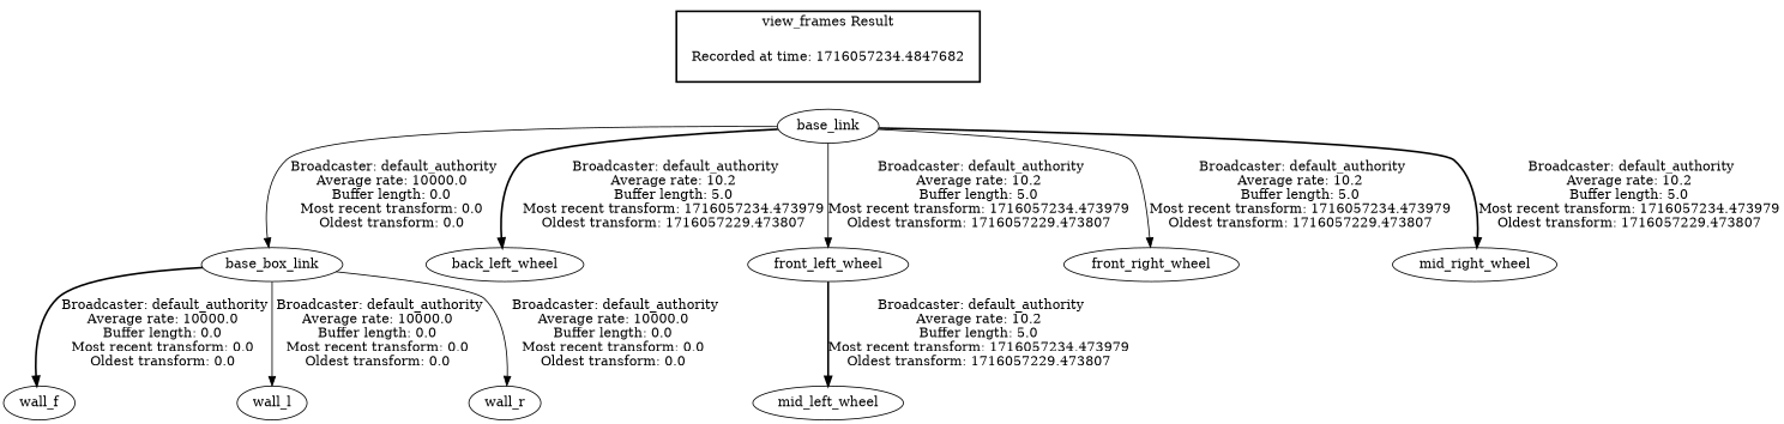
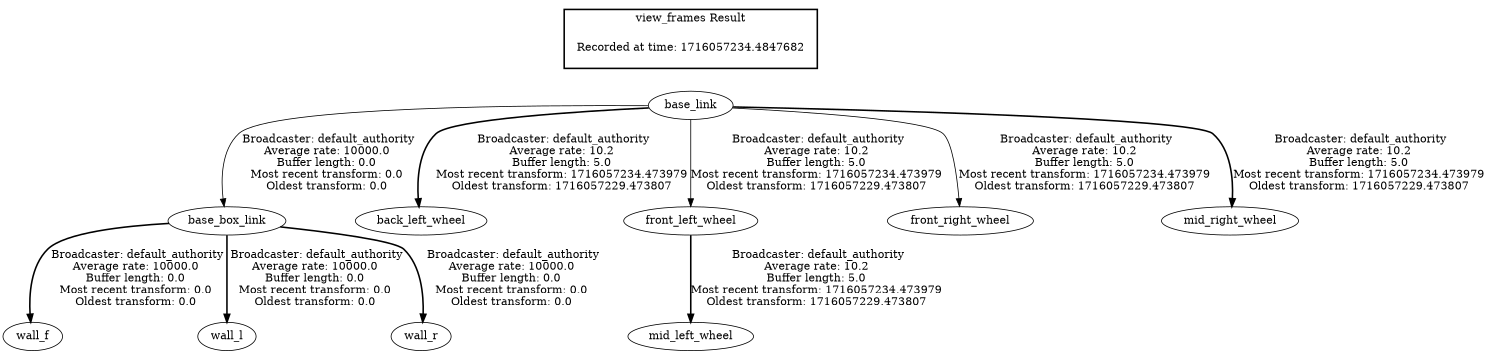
  digraph {
    edge [style=bold]
    "Recorded at time: 1716057234.4847682" [shape=plaintext]
    base_link
    base_box_link
    back_left_wheel
    front_left_wheel
    front_right_wheel
    mid_right_wheel
    wall_f
    wall_l
    wall_r
    mid_left_wheel
    subgraph cluster_1 {
      color=black
      label="view_frames Result"
      style=bold
      "Recorded at time: 1716057234.4847682"
    }
    "Recorded at time: 1716057234.4847682" -> base_link [style=invis]
    base_link -> base_box_link [label=" Broadcaster: default_authority\nAverage rate: 10000.0\nBuffer length: 0.0\nMost recent transform: 0.0\nOldest transform: 0.0\n" style=solid]
    base_link -> back_left_wheel [label=" Broadcaster: default_authority\nAverage rate: 10.2\nBuffer length: 5.0\nMost recent transform: 1716057234.473979\nOldest transform: 1716057229.473807\n"]
    base_link -> front_left_wheel [label=" Broadcaster: default_authority\nAverage rate: 10.2\nBuffer length: 5.0\nMost recent transform: 1716057234.473979\nOldest transform: 1716057229.473807\n" style=solid]
    base_link -> front_right_wheel [label=" Broadcaster: default_authority\nAverage rate: 10.2\nBuffer length: 5.0\nMost recent transform: 1716057234.473979\nOldest transform: 1716057229.473807\n" style=solid]
    base_link -> mid_right_wheel [label=" Broadcaster: default_authority\nAverage rate: 10.2\nBuffer length: 5.0\nMost recent transform: 1716057234.473979\nOldest transform: 1716057229.473807\n"]
    base_box_link -> wall_f [label=" Broadcaster: default_authority\nAverage rate: 10000.0\nBuffer length: 0.0\nMost recent transform: 0.0\nOldest transform: 0.0\n"]
-   base_box_link -> wall_l [label=" Broadcaster: default_authority\nAverage rate: 10000.0\nBuffer length: 0.0\nMost recent transform: 0.0\nOldest transform: 0.0\n" style=solid]
-   base_box_link -> wall_r [label=" Broadcaster: default_authority\nAverage rate: 10000.0\nBuffer length: 0.0\nMost recent transform: 0.0\nOldest transform: 0.0\n" style=solid]
+   base_box_link -> wall_l [label=" Broadcaster: default_authority\nAverage rate: 10000.0\nBuffer length: 0.0\nMost recent transform: 0.0\nOldest transform: 0.0\n"]
+   base_box_link -> wall_r [label=" Broadcaster: default_authority\nAverage rate: 10000.0\nBuffer length: 0.0\nMost recent transform: 0.0\nOldest transform: 0.0\n"]
    front_left_wheel -> mid_left_wheel [label=" Broadcaster: default_authority\nAverage rate: 10.2\nBuffer length: 5.0\nMost recent transform: 1716057234.473979\nOldest transform: 1716057229.473807\n"]
  }
